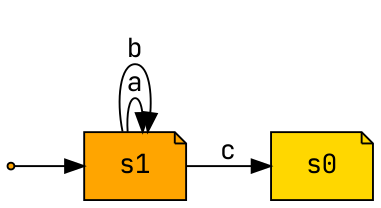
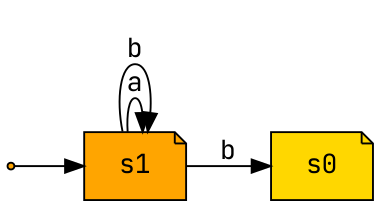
  digraph {
    rankdir=LR
    fontname="JetBrains Mono"
    node [shape=note style=filled fillcolor=orange fontname="JetBrains Mono"]
    edge [fontname="JetBrains Mono"]
    s0 [fillcolor=gold]
    s1
    "" [shape=point]
-   s1 -> s0 [label=c]
+   s1 -> s0 [label=b]
    s1 -> s1 [label=a]
    s1 -> s1 [label=b]
    "" -> s1
  }
